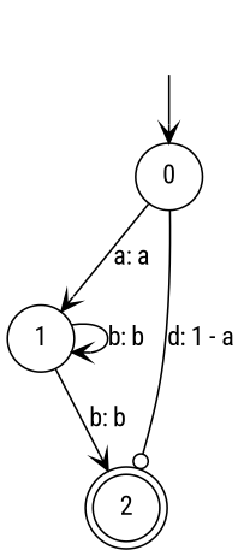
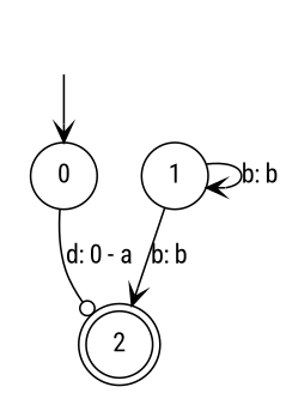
  digraph {
    fontname="Roboto Condensed"
    rankdir=TB
    node [fontname="Roboto Condensed" shape=circle]
    edge [arrowhead=vee fontname="Roboto Condensed"]
    initial [style=invis width=0 shape=""]
    n2 [label=0]
    n3 [label=1]
    n4 [label=2 shape=doublecircle]
    initial -> n2
-   n2 -> n3 [label="a: a"]
-   n2 -> n4 [arrowhead=odot label="d: 1 - a"]
+   n2 -> n4 [arrowhead=odot label="d: 0 - a"]
    n3 -> n3 [label="b: b"]
    n3 -> n4 [label="b: b"]
  }
